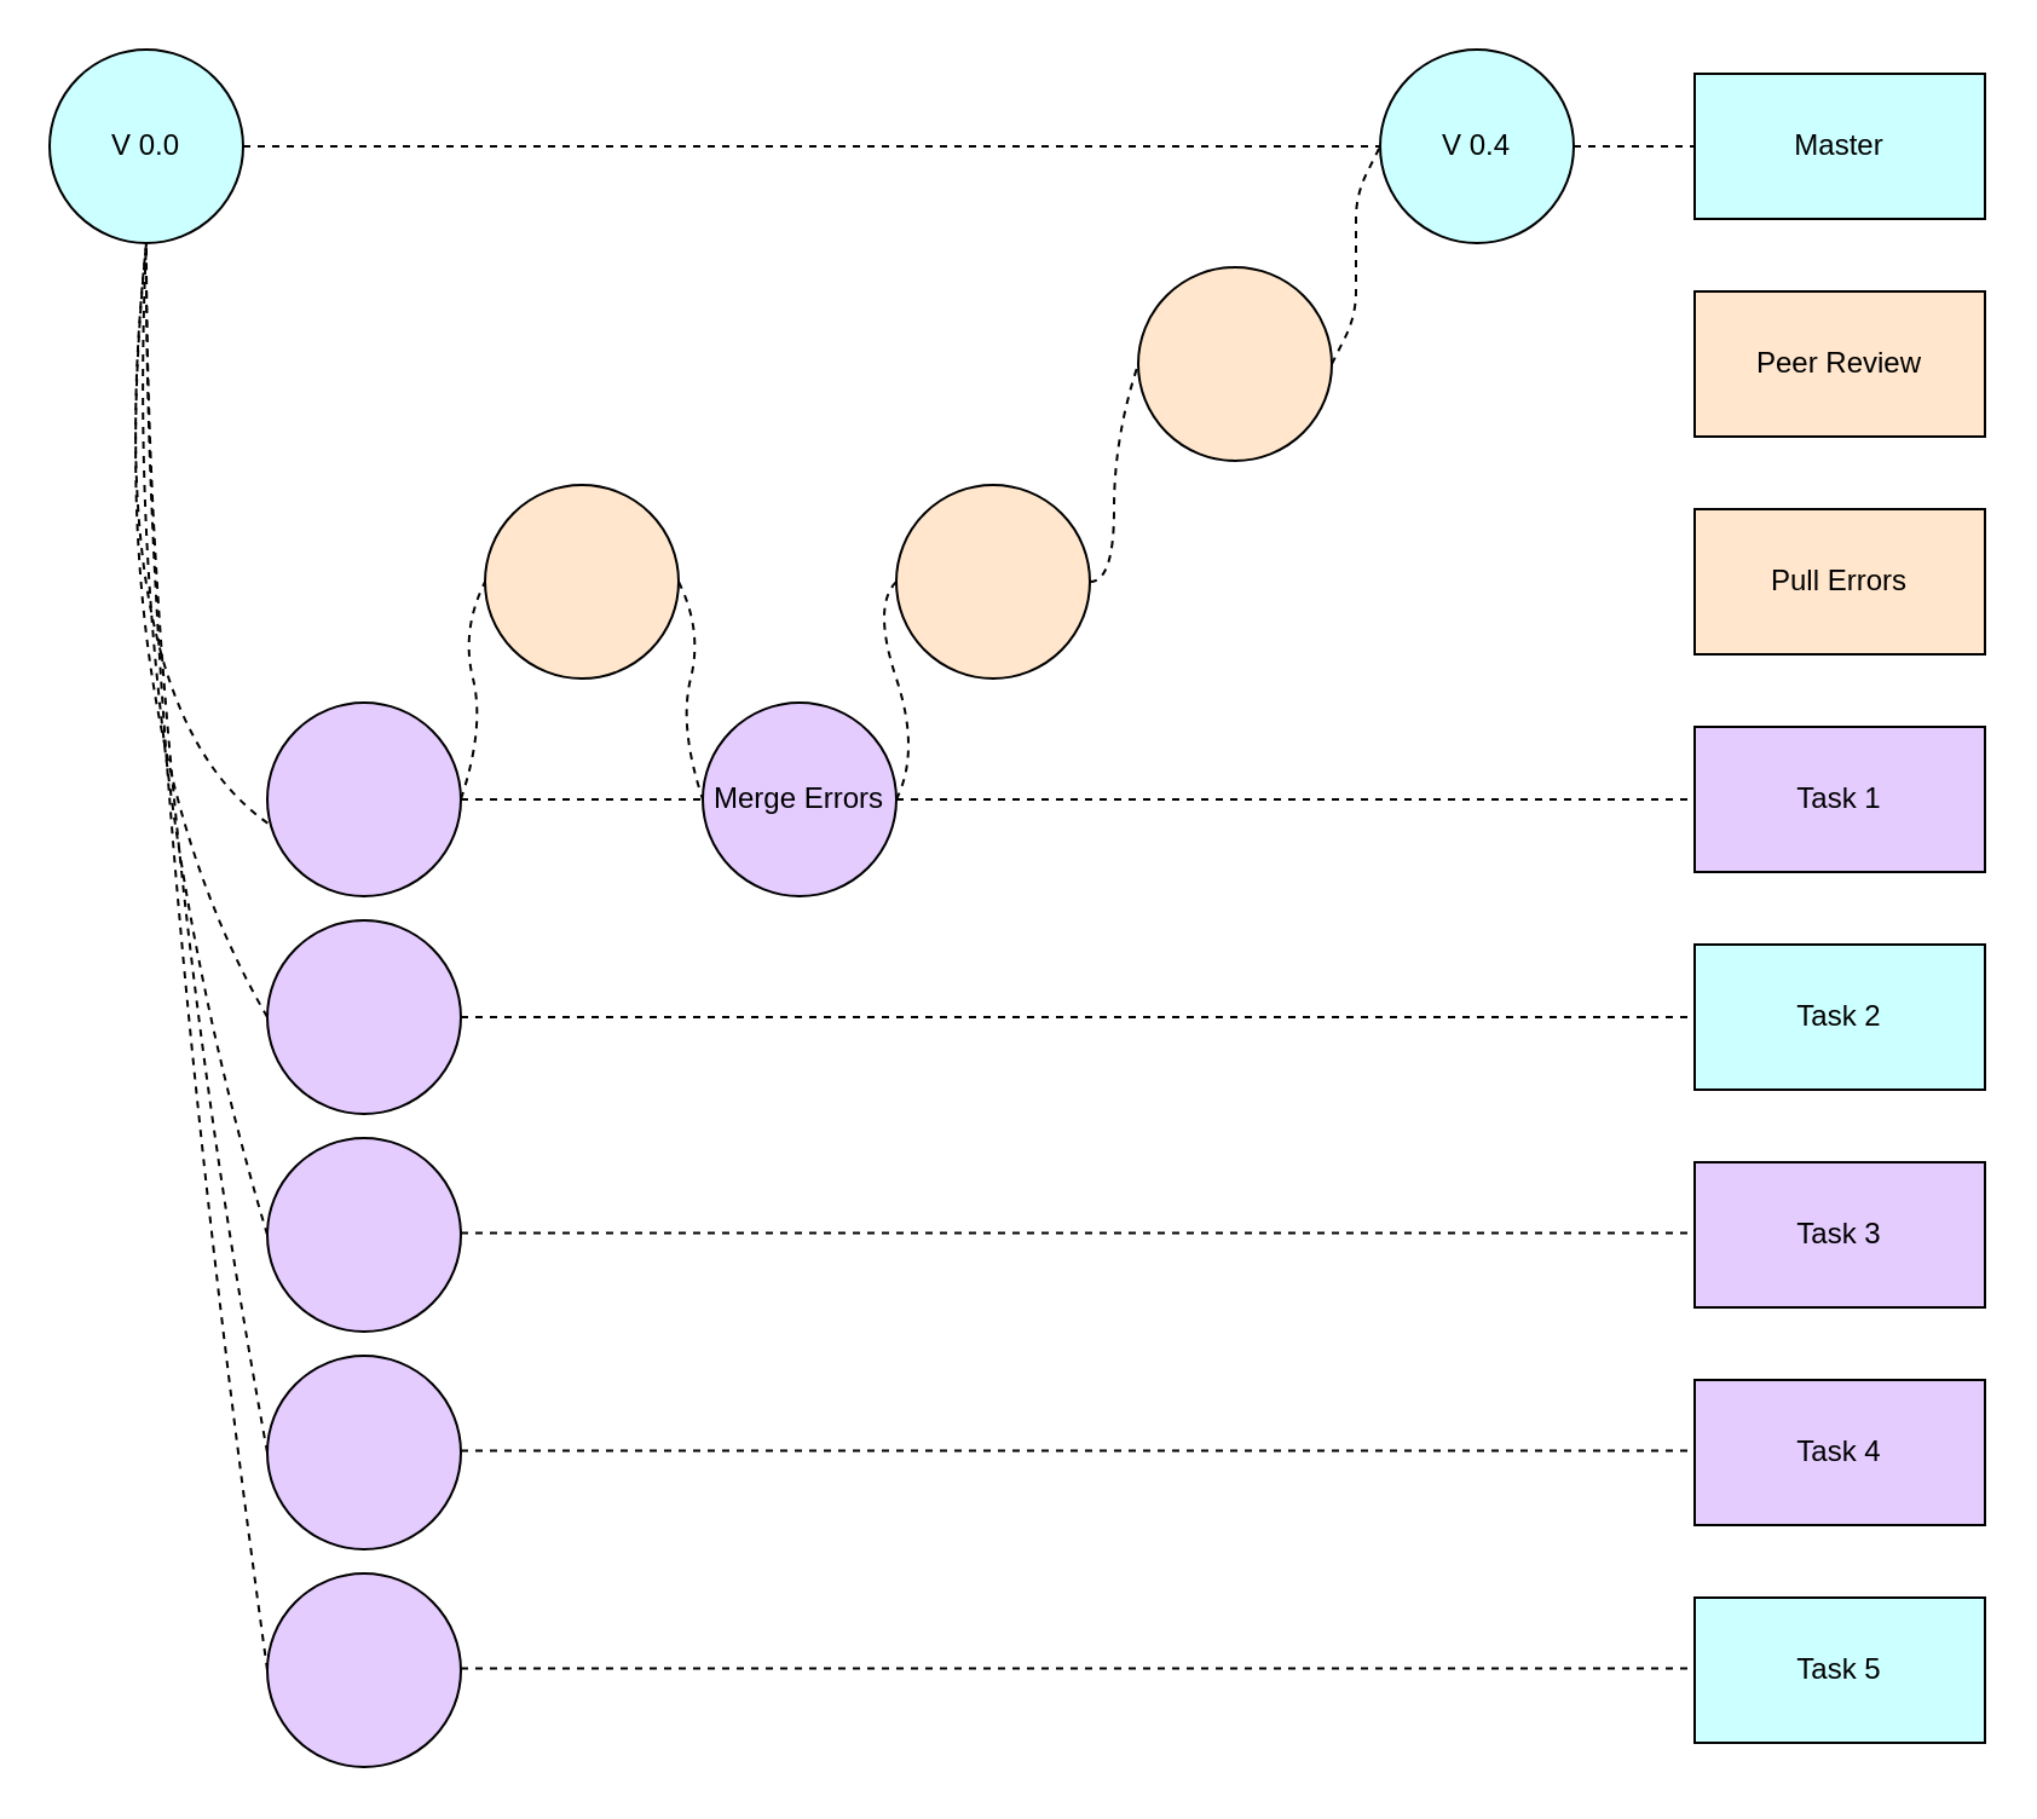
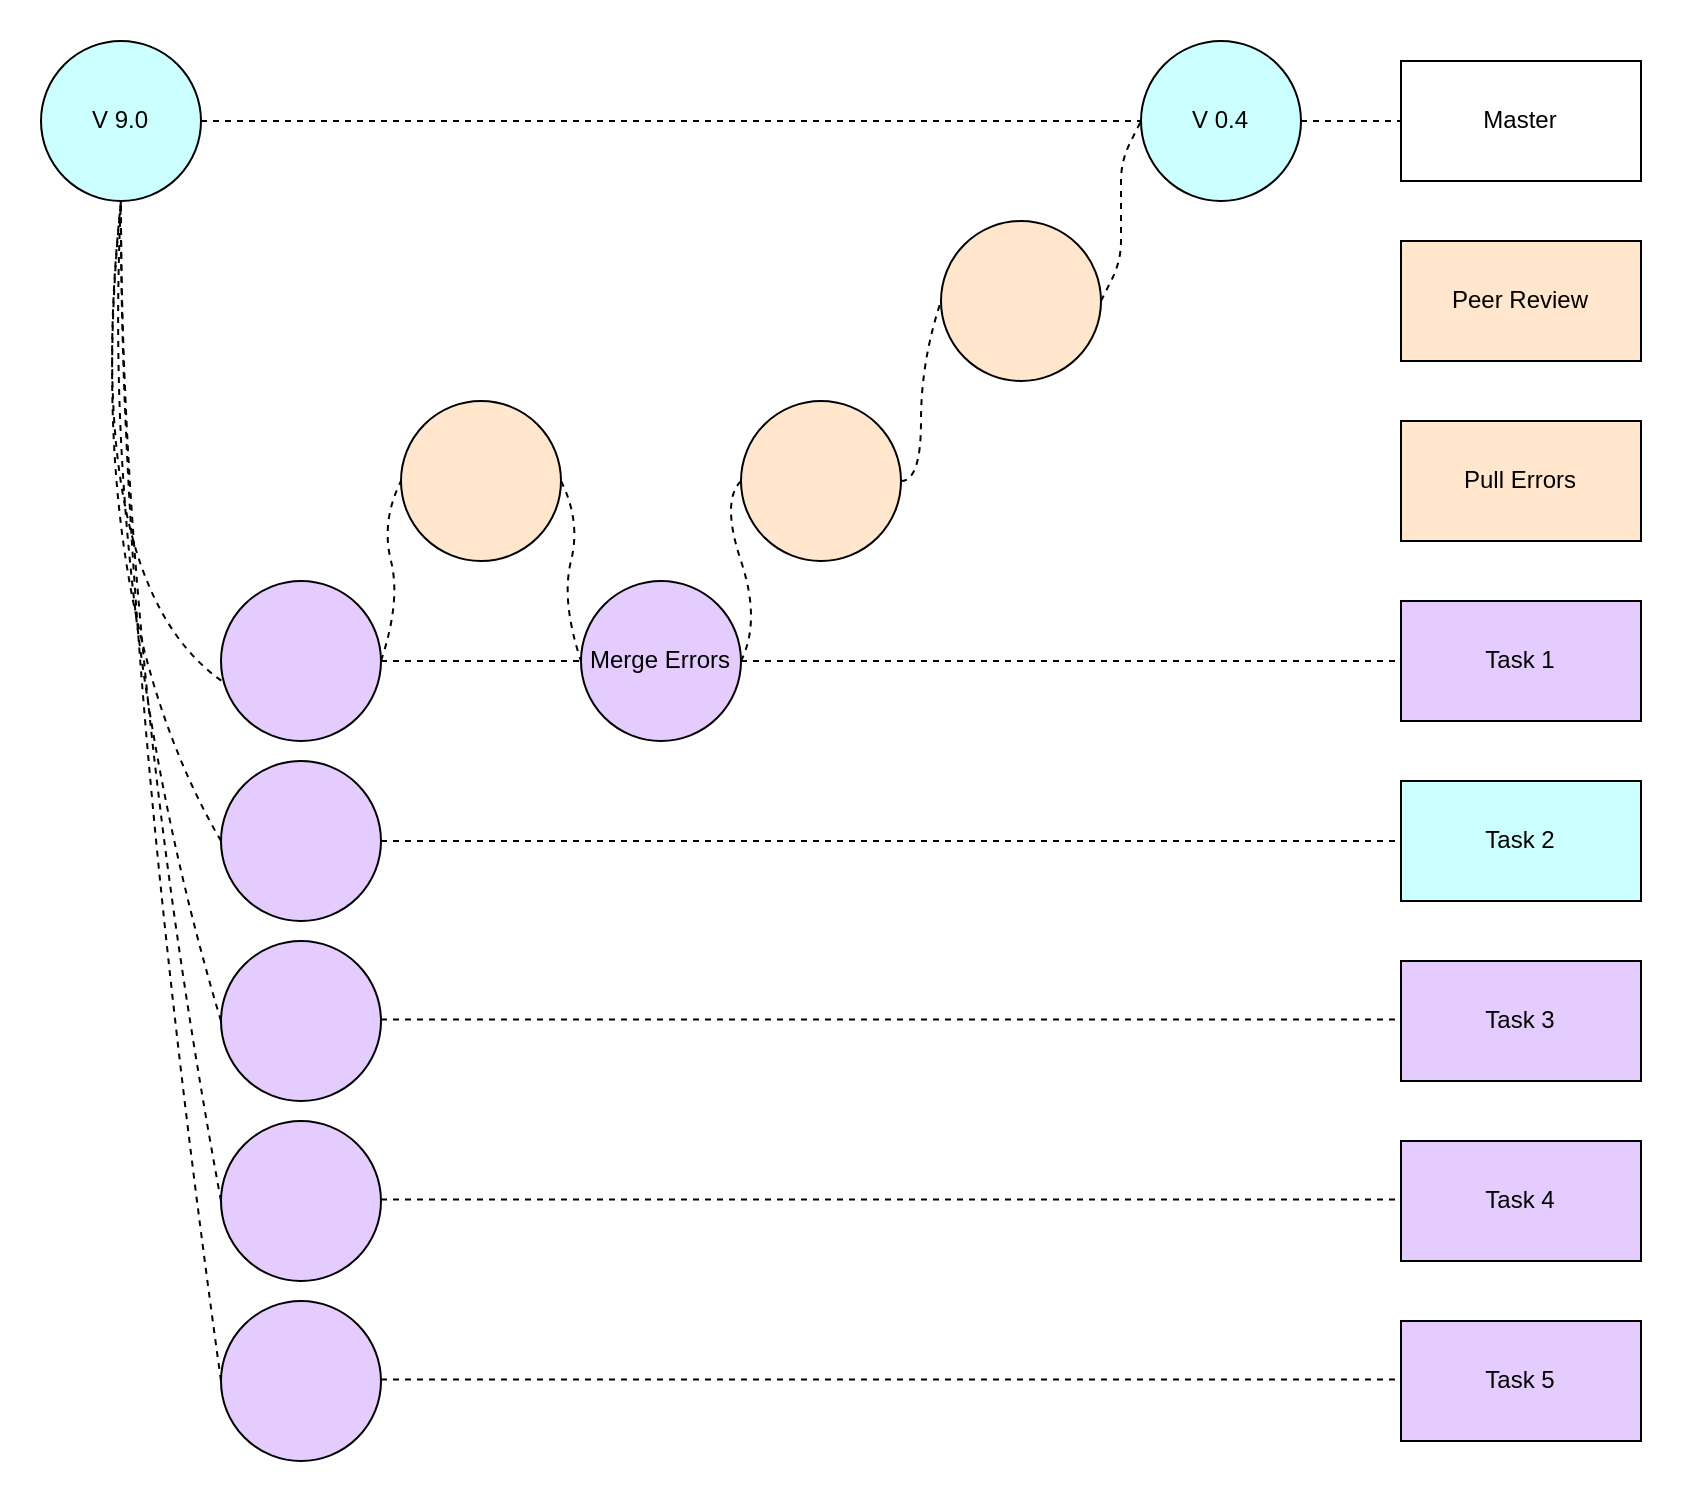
  <mxCell id="0" />
  <mxCell id="1" parent="0" />
- <mxCell id="2" value="V 0.0" style="ellipse;whiteSpace=wrap;html=1;aspect=fixed;fillColor=#CCFFFF;" vertex="1" parent="1"><mxGeometry x="20" y="20" width="80" height="80" as="geometry" /></mxCell>
- <mxCell id="3" value="Master" style="rounded=0;whiteSpace=wrap;html=1;fillColor=#CCFFFF;" vertex="1" parent="1"><mxGeometry x="700" y="30" width="120" height="60" as="geometry" /></mxCell>
+ <mxCell id="2" value="V 9.0" style="ellipse;whiteSpace=wrap;html=1;aspect=fixed;fillColor=#CCFFFF;" vertex="1" parent="1"><mxGeometry x="20" y="20" width="80" height="80" as="geometry" /></mxCell>
+ <mxCell id="3" value="Master" style="rounded=0;whiteSpace=wrap;html=1;fillColor=#ffffff;" vertex="1" parent="1"><mxGeometry x="700" y="30" width="120" height="60" as="geometry" /></mxCell>
  <mxCell id="4" value="Peer Review" style="rounded=0;whiteSpace=wrap;html=1;fillColor=#ffe6cc;" vertex="1" parent="1"><mxGeometry x="700" y="120" width="120" height="60" as="geometry" /></mxCell>
  <mxCell id="5" value="Task 1" style="rounded=0;whiteSpace=wrap;html=1;fillColor=#E5CCFF;" vertex="1" parent="1"><mxGeometry x="700" y="300" width="120" height="60" as="geometry" /></mxCell>
  <mxCell id="6" value="Task 2" style="rounded=0;whiteSpace=wrap;html=1;fillColor=#ccffff;" vertex="1" parent="1"><mxGeometry x="700" y="390" width="120" height="60" as="geometry" /></mxCell>
  <mxCell id="7" value="Task 3" style="rounded=0;whiteSpace=wrap;html=1;fillColor=#E5CCFF;" vertex="1" parent="1"><mxGeometry x="700" y="480" width="120" height="60" as="geometry" /></mxCell>
  <mxCell id="8" value="Task 4" style="rounded=0;whiteSpace=wrap;html=1;fillColor=#E5CCFF;" vertex="1" parent="1"><mxGeometry x="700" y="570" width="120" height="60" as="geometry" /></mxCell>
- <mxCell id="9" value="Task 5" style="rounded=0;whiteSpace=wrap;html=1;fillColor=#ccffff;" vertex="1" parent="1"><mxGeometry x="700" y="660" width="120" height="60" as="geometry" /></mxCell>
+ <mxCell id="9" value="Task 5" style="rounded=0;whiteSpace=wrap;html=1;fillColor=#E5CCFF;" vertex="1" parent="1"><mxGeometry x="700" y="660" width="120" height="60" as="geometry" /></mxCell>
  <mxCell id="10" value="V 0.4" style="ellipse;whiteSpace=wrap;html=1;aspect=fixed;fillColor=#CCFFFF;" vertex="1" parent="1"><mxGeometry x="570" y="20" width="80" height="80" as="geometry" /></mxCell>
  <mxCell id="11" value="Pull Errors" style="rounded=0;whiteSpace=wrap;html=1;fillColor=#ffe6cc;" vertex="1" parent="1"><mxGeometry x="700" y="210" width="120" height="60" as="geometry" /></mxCell>
  <mxCell id="12" value="" style="ellipse;whiteSpace=wrap;html=1;aspect=fixed;strokeColor=#000000;fillColor=#E5CCFF;" vertex="1" parent="1"><mxGeometry x="110" y="650" width="80" height="80" as="geometry" /></mxCell>
  <mxCell id="13" value="" style="ellipse;whiteSpace=wrap;html=1;aspect=fixed;strokeColor=#000000;fillColor=#E5CCFF;" vertex="1" parent="1"><mxGeometry x="110" y="560" width="80" height="80" as="geometry" /></mxCell>
  <mxCell id="14" value="" style="ellipse;whiteSpace=wrap;html=1;aspect=fixed;strokeColor=#000000;fillColor=#E5CCFF;" vertex="1" parent="1"><mxGeometry x="110" y="470" width="80" height="80" as="geometry" /></mxCell>
  <mxCell id="15" value="" style="ellipse;whiteSpace=wrap;html=1;aspect=fixed;strokeColor=#000000;fillColor=#E5CCFF;" vertex="1" parent="1"><mxGeometry x="110" y="380" width="80" height="80" as="geometry" /></mxCell>
  <mxCell id="16" value="" style="ellipse;whiteSpace=wrap;html=1;aspect=fixed;fillColor=#E5CCFF;" vertex="1" parent="1"><mxGeometry x="110" y="290" width="80" height="80" as="geometry" /></mxCell>
  <mxCell id="17" value="" style="endArrow=none;dashed=1;html=1;entryX=0.5;entryY=1;entryDx=0;entryDy=0;exitX=0.002;exitY=0.623;exitDx=0;exitDy=0;exitPerimeter=0;curved=1;" edge="1" parent="1" source="16" target="2"><mxGeometry width="50" height="50" relative="1" as="geometry"><mxPoint x="320" y="410" as="sourcePoint" /><mxPoint x="370" y="360" as="targetPoint" /><Array as="points"><mxPoint x="40" y="290" /></Array></mxGeometry></mxCell>
  <mxCell id="18" value="" style="endArrow=none;dashed=1;html=1;exitX=0;exitY=0.5;exitDx=0;exitDy=0;curved=1;" edge="1" parent="1" source="15"><mxGeometry width="50" height="50" relative="1" as="geometry"><mxPoint x="120.16" y="349.84" as="sourcePoint" /><mxPoint x="60" y="100" as="targetPoint" /><Array as="points"><mxPoint x="40" y="300" /></Array></mxGeometry></mxCell>
  <mxCell id="19" value="" style="endArrow=none;dashed=1;html=1;exitX=0;exitY=0.5;exitDx=0;exitDy=0;curved=1;" edge="1" parent="1" source="14"><mxGeometry width="50" height="50" relative="1" as="geometry"><mxPoint x="130.16" y="359.84" as="sourcePoint" /><mxPoint x="60" y="100" as="targetPoint" /><Array as="points"><mxPoint x="50" y="310" /></Array></mxGeometry></mxCell>
  <mxCell id="20" value="" style="endArrow=none;dashed=1;html=1;entryX=0.5;entryY=1;entryDx=0;entryDy=0;exitX=0;exitY=0.5;exitDx=0;exitDy=0;curved=1;" edge="1" parent="1" source="13" target="2"><mxGeometry width="50" height="50" relative="1" as="geometry"><mxPoint x="140.16" y="369.84" as="sourcePoint" /><mxPoint x="90" y="130" as="targetPoint" /><Array as="points"><mxPoint x="60" y="330" /></Array></mxGeometry></mxCell>
  <mxCell id="21" value="" style="endArrow=none;dashed=1;html=1;exitX=0;exitY=0.5;exitDx=0;exitDy=0;curved=1;" edge="1" parent="1" source="12"><mxGeometry width="50" height="50" relative="1" as="geometry"><mxPoint x="150.16" y="379.84" as="sourcePoint" /><mxPoint x="60" y="110" as="targetPoint" /><Array as="points"><mxPoint x="60" y="330" /></Array></mxGeometry></mxCell>
  <mxCell id="22" value="" style="endArrow=none;dashed=1;html=1;exitX=1;exitY=0.5;exitDx=0;exitDy=0;entryX=0;entryY=0.5;entryDx=0;entryDy=0;" edge="1" parent="1" source="2" target="10"><mxGeometry width="50" height="50" relative="1" as="geometry"><mxPoint x="320" y="410" as="sourcePoint" /><mxPoint x="370" y="360" as="targetPoint" /></mxGeometry></mxCell>
  <mxCell id="23" value="" style="ellipse;whiteSpace=wrap;html=1;aspect=fixed;fillColor=#ffe6cc;" vertex="1" parent="1"><mxGeometry x="200" y="200" width="80" height="80" as="geometry" /></mxCell>
  <mxCell id="24" value="Merge Errors" style="ellipse;whiteSpace=wrap;html=1;aspect=fixed;fillColor=#E5CCFF;" vertex="1" parent="1"><mxGeometry x="290" y="290" width="80" height="80" as="geometry" /></mxCell>
  <mxCell id="25" value="" style="ellipse;whiteSpace=wrap;html=1;aspect=fixed;fillColor=#ffe6cc;" vertex="1" parent="1"><mxGeometry x="370" y="200" width="80" height="80" as="geometry" /></mxCell>
  <mxCell id="26" value="" style="ellipse;whiteSpace=wrap;html=1;aspect=fixed;fillColor=#ffe6cc;" vertex="1" parent="1"><mxGeometry x="470" y="110" width="80" height="80" as="geometry" /></mxCell>
  <mxCell id="27" value="" style="endArrow=none;dashed=1;html=1;exitX=1;exitY=0.5;exitDx=0;exitDy=0;entryX=0;entryY=0.5;entryDx=0;entryDy=0;" edge="1" parent="1" source="15" target="6"><mxGeometry width="50" height="50" relative="1" as="geometry"><mxPoint x="320" y="420" as="sourcePoint" /><mxPoint x="370" y="370" as="targetPoint" /></mxGeometry></mxCell>
  <mxCell id="28" value="" style="endArrow=none;dashed=1;html=1;exitX=1;exitY=0.5;exitDx=0;exitDy=0;entryX=0;entryY=0.5;entryDx=0;entryDy=0;" edge="1" parent="1"><mxGeometry width="50" height="50" relative="1" as="geometry"><mxPoint x="190" y="509.29" as="sourcePoint" /><mxPoint x="700" y="509.29" as="targetPoint" /></mxGeometry></mxCell>
  <mxCell id="29" value="" style="endArrow=none;dashed=1;html=1;exitX=1;exitY=0.5;exitDx=0;exitDy=0;entryX=0;entryY=0.5;entryDx=0;entryDy=0;" edge="1" parent="1"><mxGeometry width="50" height="50" relative="1" as="geometry"><mxPoint x="190" y="599.29" as="sourcePoint" /><mxPoint x="700" y="599.29" as="targetPoint" /></mxGeometry></mxCell>
  <mxCell id="30" value="" style="endArrow=none;dashed=1;html=1;exitX=1;exitY=0.5;exitDx=0;exitDy=0;entryX=0;entryY=0.5;entryDx=0;entryDy=0;" edge="1" parent="1"><mxGeometry width="50" height="50" relative="1" as="geometry"><mxPoint x="190" y="689.29" as="sourcePoint" /><mxPoint x="700" y="689.29" as="targetPoint" /></mxGeometry></mxCell>
  <mxCell id="31" value="" style="endArrow=none;dashed=1;html=1;exitX=1;exitY=0.5;exitDx=0;exitDy=0;entryX=0;entryY=0.5;entryDx=0;entryDy=0;" edge="1" parent="1" source="16" target="24"><mxGeometry width="50" height="50" relative="1" as="geometry"><mxPoint x="230" y="460" as="sourcePoint" /><mxPoint x="740" y="460" as="targetPoint" /></mxGeometry></mxCell>
  <mxCell id="32" value="" style="endArrow=none;dashed=1;html=1;exitX=1;exitY=0.5;exitDx=0;exitDy=0;entryX=0;entryY=0.5;entryDx=0;entryDy=0;curved=1;" edge="1" parent="1" source="16" target="23"><mxGeometry width="50" height="50" relative="1" as="geometry"><mxPoint x="240" y="470" as="sourcePoint" /><mxPoint x="750" y="470" as="targetPoint" /><Array as="points"><mxPoint x="200" y="300" /><mxPoint x="190" y="260" /></Array></mxGeometry></mxCell>
  <mxCell id="33" value="" style="endArrow=none;dashed=1;html=1;exitX=1;exitY=0.5;exitDx=0;exitDy=0;entryX=0;entryY=0.5;entryDx=0;entryDy=0;curved=1;" edge="1" parent="1" source="23" target="24"><mxGeometry width="50" height="50" relative="1" as="geometry"><mxPoint x="320" y="420" as="sourcePoint" /><mxPoint x="370" y="370" as="targetPoint" /><Array as="points"><mxPoint x="290" y="260" /><mxPoint x="280" y="300" /></Array></mxGeometry></mxCell>
  <mxCell id="34" value="" style="endArrow=none;dashed=1;html=1;exitX=1;exitY=0.5;exitDx=0;exitDy=0;entryX=0;entryY=0.5;entryDx=0;entryDy=0;curved=1;" edge="1" parent="1" source="24" target="25"><mxGeometry width="50" height="50" relative="1" as="geometry"><mxPoint x="320" y="420" as="sourcePoint" /><mxPoint x="370" y="370" as="targetPoint" /><Array as="points"><mxPoint x="380" y="310" /><mxPoint x="360" y="250" /></Array></mxGeometry></mxCell>
  <mxCell id="35" value="" style="endArrow=none;dashed=1;html=1;exitX=1;exitY=0.5;exitDx=0;exitDy=0;entryX=0;entryY=0.5;entryDx=0;entryDy=0;curved=1;" edge="1" parent="1" source="25" target="26"><mxGeometry width="50" height="50" relative="1" as="geometry"><mxPoint x="320" y="420" as="sourcePoint" /><mxPoint x="370" y="370" as="targetPoint" /><Array as="points"><mxPoint x="460" y="240" /><mxPoint x="460" y="180" /></Array></mxGeometry></mxCell>
  <mxCell id="36" value="" style="endArrow=none;dashed=1;html=1;exitX=1;exitY=0.5;exitDx=0;exitDy=0;entryX=0;entryY=0.5;entryDx=0;entryDy=0;" edge="1" parent="1" source="26" target="10"><mxGeometry width="50" height="50" relative="1" as="geometry"><mxPoint x="320" y="420" as="sourcePoint" /><mxPoint x="370" y="370" as="targetPoint" /><Array as="points"><mxPoint x="560" y="130" /><mxPoint x="560" y="80" /></Array></mxGeometry></mxCell>
  <mxCell id="37" value="" style="endArrow=none;dashed=1;html=1;exitX=1;exitY=0.5;exitDx=0;exitDy=0;entryX=0;entryY=0.5;entryDx=0;entryDy=0;" edge="1" parent="1" source="10" target="3"><mxGeometry width="50" height="50" relative="1" as="geometry"><mxPoint x="320" y="420" as="sourcePoint" /><mxPoint x="370" y="370" as="targetPoint" /></mxGeometry></mxCell>
  <mxCell id="38" value="" style="endArrow=none;dashed=1;html=1;exitX=1;exitY=0.5;exitDx=0;exitDy=0;entryX=0;entryY=0.5;entryDx=0;entryDy=0;" edge="1" parent="1" source="24" target="5"><mxGeometry width="50" height="50" relative="1" as="geometry"><mxPoint x="320" y="420" as="sourcePoint" /><mxPoint x="370" y="370" as="targetPoint" /></mxGeometry></mxCell>
